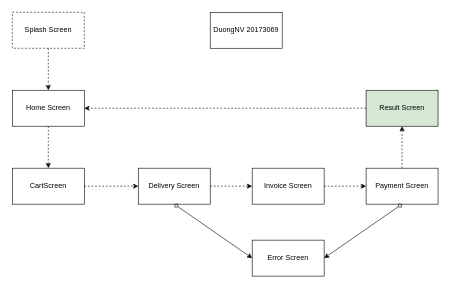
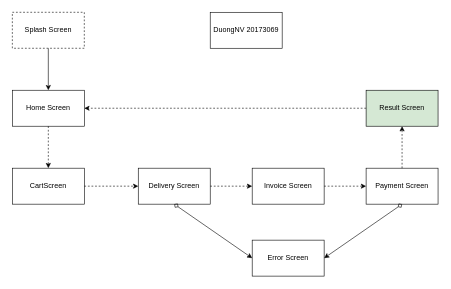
  <mxCell id="0" />
  <mxCell id="1" parent="0" />
  <mxCell id="2" value="Splash Screen" style="rounded=0;whiteSpace=wrap;html=1;dashed=1;" vertex="1" parent="1"><mxGeometry x="20" y="20" width="120" height="60" as="geometry" /></mxCell>
  <mxCell id="3" value="Home Screen" style="rounded=0;whiteSpace=wrap;html=1;" vertex="1" parent="1"><mxGeometry x="20" y="150" width="120" height="60" as="geometry" /></mxCell>
  <mxCell id="4" value="CartScreen" style="rounded=0;whiteSpace=wrap;html=1;" vertex="1" parent="1"><mxGeometry x="20" y="280" width="120" height="60" as="geometry" /></mxCell>
  <mxCell id="5" value="Delivery Screen" style="rounded=0;whiteSpace=wrap;html=1;" vertex="1" parent="1"><mxGeometry x="230" y="280" width="120" height="60" as="geometry" /></mxCell>
  <mxCell id="6" value="Invoice Screen" style="rounded=0;whiteSpace=wrap;html=1;" vertex="1" parent="1"><mxGeometry x="420" y="280" width="120" height="60" as="geometry" /></mxCell>
  <mxCell id="7" value="Payment Screen" style="rounded=0;whiteSpace=wrap;html=1;" vertex="1" parent="1"><mxGeometry x="610" y="280" width="120" height="60" as="geometry" /></mxCell>
  <mxCell id="8" value="Result Screen" style="rounded=0;whiteSpace=wrap;html=1;fillColor=#d5e8d4;" vertex="1" parent="1"><mxGeometry x="610" y="150" width="120" height="60" as="geometry" /></mxCell>
  <mxCell id="9" value="Error Screen" style="rounded=0;whiteSpace=wrap;html=1;" vertex="1" parent="1"><mxGeometry x="420" y="400" width="120" height="60" as="geometry" /></mxCell>
  <mxCell id="10" value="" style="endArrow=classic;html=1;rounded=0;exitX=0;exitY=0.5;exitDx=0;exitDy=0;entryX=1;entryY=0.5;entryDx=0;entryDy=0;dashed=1;" edge="1" parent="1" source="8" target="3"><mxGeometry width="50" height="50" relative="1" as="geometry"><mxPoint x="310" y="320" as="sourcePoint" /><mxPoint x="360" y="270" as="targetPoint" /></mxGeometry></mxCell>
- <mxCell id="11" value="" style="endArrow=classic;html=1;rounded=0;dashed=1;exitX=0.5;exitY=1;exitDx=0;exitDy=0;" edge="1" parent="1" source="2" target="3"><mxGeometry width="50" height="50" relative="1" as="geometry"><mxPoint x="310" y="320" as="sourcePoint" /><mxPoint x="360" y="270" as="targetPoint" /></mxGeometry></mxCell>
+ <mxCell id="11" value="" style="endArrow=classic;html=1;rounded=0;dashed=0;exitX=0.5;exitY=1;exitDx=0;exitDy=0;" edge="1" parent="1" source="2" target="3"><mxGeometry width="50" height="50" relative="1" as="geometry"><mxPoint x="310" y="320" as="sourcePoint" /><mxPoint x="360" y="270" as="targetPoint" /></mxGeometry></mxCell>
  <mxCell id="12" value="" style="endArrow=classic;html=1;rounded=0;dashed=1;exitX=0.5;exitY=1;exitDx=0;exitDy=0;" edge="1" parent="1" source="3" target="4"><mxGeometry width="50" height="50" relative="1" as="geometry"><mxPoint x="310" y="320" as="sourcePoint" /><mxPoint x="360" y="270" as="targetPoint" /></mxGeometry></mxCell>
  <mxCell id="13" value="" style="endArrow=classic;html=1;rounded=0;dashed=1;exitX=1;exitY=0.5;exitDx=0;exitDy=0;entryX=0;entryY=0.5;entryDx=0;entryDy=0;" edge="1" parent="1" source="4" target="5"><mxGeometry width="50" height="50" relative="1" as="geometry"><mxPoint x="310" y="320" as="sourcePoint" /><mxPoint x="360" y="270" as="targetPoint" /></mxGeometry></mxCell>
  <mxCell id="14" value="" style="endArrow=classic;html=1;rounded=0;dashed=1;exitX=1;exitY=0.5;exitDx=0;exitDy=0;entryX=0;entryY=0.5;entryDx=0;entryDy=0;" edge="1" parent="1" source="5" target="6"><mxGeometry width="50" height="50" relative="1" as="geometry"><mxPoint x="310" y="320" as="sourcePoint" /><mxPoint x="360" y="270" as="targetPoint" /></mxGeometry></mxCell>
  <mxCell id="15" value="" style="endArrow=classic;html=1;rounded=0;dashed=1;exitX=1;exitY=0.5;exitDx=0;exitDy=0;entryX=0;entryY=0.5;entryDx=0;entryDy=0;" edge="1" parent="1" source="6" target="7"><mxGeometry width="50" height="50" relative="1" as="geometry"><mxPoint x="310" y="320" as="sourcePoint" /><mxPoint x="360" y="270" as="targetPoint" /></mxGeometry></mxCell>
  <mxCell id="16" value="" style="endArrow=classic;html=1;rounded=0;dashed=1;exitX=0.5;exitY=0;exitDx=0;exitDy=0;entryX=0.5;entryY=1;entryDx=0;entryDy=0;" edge="1" parent="1" source="7" target="8"><mxGeometry width="50" height="50" relative="1" as="geometry"><mxPoint x="310" y="320" as="sourcePoint" /><mxPoint x="360" y="270" as="targetPoint" /></mxGeometry></mxCell>
  <mxCell id="17" value="" style="endArrow=classic;startArrow=diamond;html=1;rounded=0;exitX=0.5;exitY=1;exitDx=0;exitDy=0;entryX=0;entryY=0.5;entryDx=0;entryDy=0;startFill=0;" edge="1" parent="1" source="5" target="9"><mxGeometry width="50" height="50" relative="1" as="geometry"><mxPoint x="310" y="320" as="sourcePoint" /><mxPoint x="360" y="270" as="targetPoint" /></mxGeometry></mxCell>
  <mxCell id="18" value="" style="endArrow=classic;html=1;rounded=0;exitX=0.5;exitY=1;exitDx=0;exitDy=0;entryX=1;entryY=0.5;entryDx=0;entryDy=0;endFill=1;startArrow=diamond;startFill=0;" edge="1" parent="1" source="7" target="9"><mxGeometry width="50" height="50" relative="1" as="geometry"><mxPoint x="310" y="320" as="sourcePoint" /><mxPoint x="360" y="270" as="targetPoint" /></mxGeometry></mxCell>
  <mxCell id="19" value="DuongNV 20173069" style="rounded=0;whiteSpace=wrap;html=1;" vertex="1" parent="1"><mxGeometry x="350" y="20" width="120" height="60" as="geometry" /></mxCell>
